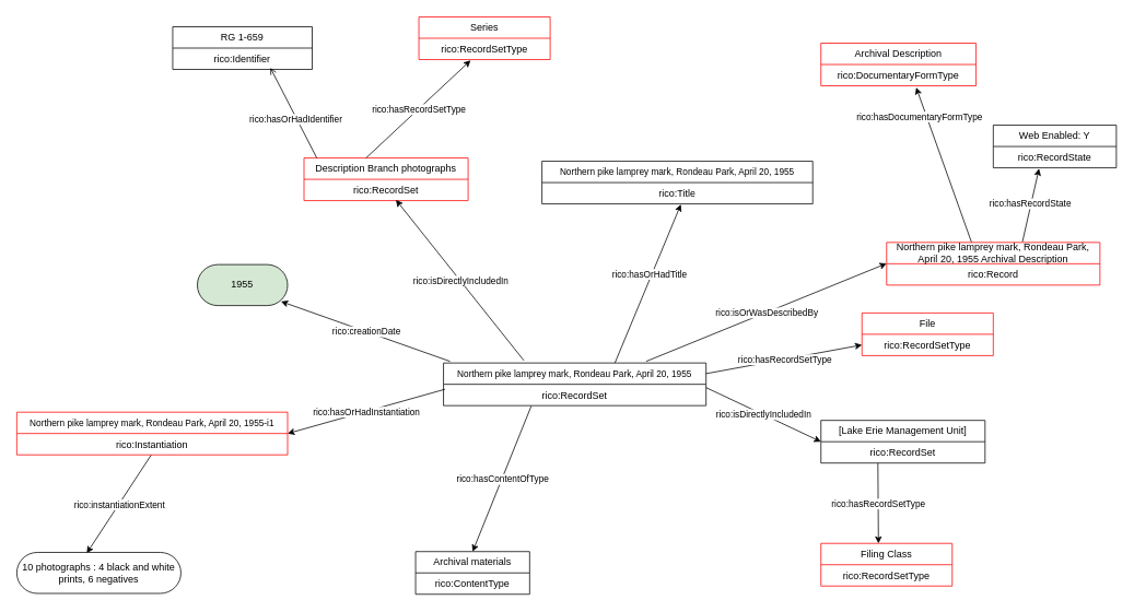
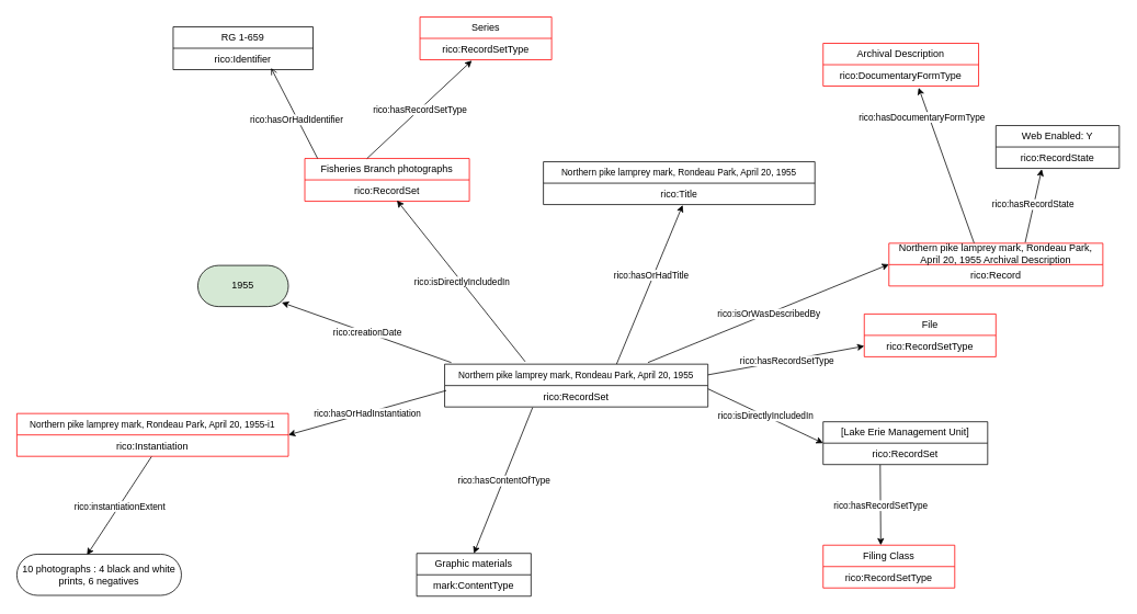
  <mxCell id="0" />
  <mxCell id="1" parent="0" />
  <mxCell id="2" value="&lt;span style=&quot;font-size: 11px;&quot;&gt;Northern pike lamprey mark, Rondeau Park, April 20, 1955&lt;/span&gt;" style="swimlane;fontStyle=0;childLayout=stackLayout;horizontal=1;startSize=26;fillColor=none;horizontalStack=0;resizeParent=1;resizeParentMax=0;resizeLast=0;collapsible=1;marginBottom=0;whiteSpace=wrap;html=1;" parent="1" vertex="1"><mxGeometry x="540" y="442" width="320" height="52" as="geometry" /></mxCell>
  <mxCell id="3" value="rico:RecordSet" style="text;strokeColor=none;fillColor=none;align=center;verticalAlign=top;spacingLeft=4;spacingRight=4;overflow=hidden;rotatable=0;points=[[0,0.5],[1,0.5]];portConstraint=eastwest;whiteSpace=wrap;html=1;" parent="2" vertex="1"><mxGeometry y="26" width="320" height="26" as="geometry" /></mxCell>
  <mxCell id="4" value="File" style="swimlane;fontStyle=0;childLayout=stackLayout;horizontal=1;startSize=26;fillColor=none;horizontalStack=0;resizeParent=1;resizeParentMax=0;resizeLast=0;collapsible=1;marginBottom=0;whiteSpace=wrap;html=1;strokeColor=#FF0000;" parent="1" vertex="1"><mxGeometry x="1050" y="381" width="160" height="52" as="geometry"><mxRectangle x="981" y="570" width="50" height="40" as="alternateBounds" /></mxGeometry></mxCell>
  <mxCell id="5" value="rico:RecordSetType&lt;div&gt;&lt;br&gt;&lt;/div&gt;" style="text;strokeColor=none;fillColor=none;align=center;verticalAlign=top;spacingLeft=4;spacingRight=4;overflow=hidden;rotatable=0;points=[[0,0.5],[1,0.5]];portConstraint=eastwest;whiteSpace=wrap;html=1;" parent="4" vertex="1"><mxGeometry y="26" width="160" height="26" as="geometry" /></mxCell>
  <mxCell id="6" value="" style="endArrow=classic;html=1;rounded=0;entryX=0;entryY=0.5;entryDx=0;entryDy=0;exitX=1;exitY=0.25;exitDx=0;exitDy=0;" parent="1" source="2" target="5" edge="1"><mxGeometry relative="1" as="geometry"><mxPoint x="910" y="442" as="sourcePoint" /><mxPoint x="830" y="462" as="targetPoint" /></mxGeometry></mxCell>
  <mxCell id="7" value="rico:hasRecordSetType" style="edgeLabel;resizable=0;html=1;;align=center;verticalAlign=middle;" parent="6" connectable="0" vertex="1"><mxGeometry relative="1" as="geometry" /></mxCell>
  <mxCell id="8" value="&lt;span style=&quot;font-size: 11px;&quot;&gt;Northern pike lamprey mark, Rondeau Park, April 20, 1955-i1&lt;/span&gt;" style="swimlane;fontStyle=0;childLayout=stackLayout;horizontal=1;startSize=26;fillColor=none;horizontalStack=0;resizeParent=1;resizeParentMax=0;resizeLast=0;collapsible=1;marginBottom=0;whiteSpace=wrap;html=1;strokeColor=#FF0000;" parent="1" vertex="1"><mxGeometry x="20" y="502" width="330" height="52" as="geometry" /></mxCell>
  <mxCell id="9" value="rico:Instantiation&lt;div&gt;&lt;br&gt;&lt;/div&gt;" style="text;strokeColor=none;fillColor=none;align=center;verticalAlign=top;spacingLeft=4;spacingRight=4;overflow=hidden;rotatable=0;points=[[0,0.5],[1,0.5]];portConstraint=eastwest;whiteSpace=wrap;html=1;" parent="8" vertex="1"><mxGeometry y="26" width="330" height="26" as="geometry" /></mxCell>
  <mxCell id="10" value="" style="endArrow=classic;html=1;rounded=0;entryX=1;entryY=0.5;entryDx=0;entryDy=0;exitX=0.006;exitY=0.231;exitDx=0;exitDy=0;exitPerimeter=0;" parent="1" source="3" target="8" edge="1"><mxGeometry relative="1" as="geometry"><mxPoint x="510" y="472" as="sourcePoint" /><mxPoint x="330" y="562" as="targetPoint" /></mxGeometry></mxCell>
  <mxCell id="11" value="rico:hasOrHadInstantiation" style="edgeLabel;resizable=0;html=1;;align=center;verticalAlign=middle;" parent="10" connectable="0" vertex="1"><mxGeometry relative="1" as="geometry" /></mxCell>
  <mxCell id="12" value="" style="endArrow=classic;html=1;rounded=0;exitX=0.496;exitY=1.013;exitDx=0;exitDy=0;exitPerimeter=0;entryX=0.426;entryY=0.02;entryDx=0;entryDy=0;entryPerimeter=0;" parent="1" source="9" target="14" edge="1"><mxGeometry relative="1" as="geometry"><mxPoint x="186" y="562" as="sourcePoint" /><mxPoint x="185" y="732" as="targetPoint" /></mxGeometry></mxCell>
  <mxCell id="13" value="rico:instantiationExtent" style="edgeLabel;resizable=0;html=1;;align=center;verticalAlign=middle;" parent="12" connectable="0" vertex="1"><mxGeometry relative="1" as="geometry" /></mxCell>
  <mxCell id="14" value="10 photographs : 4 black and white prints, 6 negatives" style="html=1;whiteSpace=wrap;rounded=1;arcSize=50;strokeColor=#000000;" parent="1" vertex="1"><mxGeometry x="20" y="673" width="200" height="50" as="geometry" /></mxCell>
  <mxCell id="15" value="" style="endArrow=classic;html=1;rounded=0;entryX=0;entryY=-0.013;entryDx=0;entryDy=0;entryPerimeter=0;exitX=0.772;exitY=-0.038;exitDx=0;exitDy=0;exitPerimeter=0;" parent="1" source="2" target="18" edge="1"><mxGeometry relative="1" as="geometry"><mxPoint x="780" y="422" as="sourcePoint" /><mxPoint x="1020" y="312" as="targetPoint" /></mxGeometry></mxCell>
  <mxCell id="16" value="rico:isOrWasDescribedBy" style="edgeLabel;resizable=0;html=1;;align=center;verticalAlign=middle;" parent="15" connectable="0" vertex="1"><mxGeometry relative="1" as="geometry" /></mxCell>
  <mxCell id="17" value="&lt;font style=&quot;font-size: 12px;&quot;&gt;Northern pike lamprey mark, Rondeau Park, April 20, 1955 Archival Description&lt;/font&gt;" style="swimlane;fontStyle=0;childLayout=stackLayout;horizontal=1;startSize=26;fillColor=none;horizontalStack=0;resizeParent=1;resizeParentMax=0;resizeLast=0;collapsible=1;marginBottom=0;whiteSpace=wrap;html=1;strokeColor=#FF0000;" parent="1" vertex="1"><mxGeometry x="1080" y="295" width="260" height="52" as="geometry" /></mxCell>
  <mxCell id="18" value="rico:Record" style="text;strokeColor=none;fillColor=none;align=center;verticalAlign=top;spacingLeft=4;spacingRight=4;overflow=hidden;rotatable=0;points=[[0,0.5],[1,0.5]];portConstraint=eastwest;whiteSpace=wrap;html=1;" parent="17" vertex="1"><mxGeometry y="26" width="260" height="26" as="geometry" /></mxCell>
  <mxCell id="19" value="&lt;span style=&quot;font-size: 11px;&quot;&gt;Northern pike lamprey mark, Rondeau Park, April 20, 1955&lt;/span&gt;" style="swimlane;fontStyle=0;childLayout=stackLayout;horizontal=1;startSize=26;fillColor=none;horizontalStack=0;resizeParent=1;resizeParentMax=0;resizeLast=0;collapsible=1;marginBottom=0;whiteSpace=wrap;html=1;" parent="1" vertex="1"><mxGeometry x="660" y="196" width="330" height="52" as="geometry"><mxRectangle x="981" y="570" width="50" height="40" as="alternateBounds" /></mxGeometry></mxCell>
  <mxCell id="20" value="rico:Title&lt;div&gt;&lt;br&gt;&lt;/div&gt;" style="text;strokeColor=none;fillColor=none;align=center;verticalAlign=top;spacingLeft=4;spacingRight=4;overflow=hidden;rotatable=0;points=[[0,0.5],[1,0.5]];portConstraint=eastwest;whiteSpace=wrap;html=1;" parent="19" vertex="1"><mxGeometry y="26" width="330" height="26" as="geometry" /></mxCell>
  <mxCell id="21" value="" style="endArrow=classic;html=1;rounded=0;exitX=0.653;exitY=-0.003;exitDx=0;exitDy=0;exitPerimeter=0;entryX=0.513;entryY=1.026;entryDx=0;entryDy=0;entryPerimeter=0;" parent="1" source="2" target="20" edge="1"><mxGeometry relative="1" as="geometry"><mxPoint x="600" y="402" as="sourcePoint" /><mxPoint x="600" y="302" as="targetPoint" /></mxGeometry></mxCell>
  <mxCell id="22" value="rico:hasOrHadTitle" style="edgeLabel;resizable=0;html=1;;align=center;verticalAlign=middle;" parent="21" connectable="0" vertex="1"><mxGeometry relative="1" as="geometry"><mxPoint x="1" y="-11" as="offset" /></mxGeometry></mxCell>
  <mxCell id="23" value="Archival Description" style="swimlane;fontStyle=0;childLayout=stackLayout;horizontal=1;startSize=26;fillColor=none;horizontalStack=0;resizeParent=1;resizeParentMax=0;resizeLast=0;collapsible=1;marginBottom=0;whiteSpace=wrap;html=1;strokeColor=#FF0000;" parent="1" vertex="1"><mxGeometry x="1000" y="52" width="189" height="52" as="geometry"><mxRectangle x="981" y="570" width="50" height="40" as="alternateBounds" /></mxGeometry></mxCell>
  <mxCell id="24" value="rico:DocumentaryFormType&lt;div&gt;&lt;br&gt;&lt;/div&gt;" style="text;strokeColor=none;fillColor=none;align=center;verticalAlign=top;spacingLeft=4;spacingRight=4;overflow=hidden;rotatable=0;points=[[0,0.5],[1,0.5]];portConstraint=eastwest;whiteSpace=wrap;html=1;" parent="23" vertex="1"><mxGeometry y="26" width="189" height="26" as="geometry" /></mxCell>
  <mxCell id="25" value="" style="endArrow=classic;html=1;rounded=0;entryX=0.614;entryY=1.077;entryDx=0;entryDy=0;entryPerimeter=0;exitX=0.398;exitY=-0.006;exitDx=0;exitDy=0;exitPerimeter=0;" parent="1" source="17" target="24" edge="1"><mxGeometry relative="1" as="geometry"><mxPoint x="1116" y="292" as="sourcePoint" /><mxPoint x="1270" y="52" as="targetPoint" /></mxGeometry></mxCell>
  <mxCell id="26" value="rico:hasDocumentaryFormType" style="edgeLabel;resizable=0;html=1;;align=center;verticalAlign=middle;" parent="25" connectable="0" vertex="1"><mxGeometry relative="1" as="geometry"><mxPoint x="-30" y="-59" as="offset" /></mxGeometry></mxCell>
  <mxCell id="27" value="" style="endArrow=classic;html=1;rounded=0;exitX=0.637;exitY=-0.019;exitDx=0;exitDy=0;exitPerimeter=0;entryX=0.372;entryY=1.038;entryDx=0;entryDy=0;entryPerimeter=0;" parent="1" source="17" target="30" edge="1"><mxGeometry relative="1" as="geometry"><mxPoint x="1230" y="228" as="sourcePoint" /><mxPoint x="1270" y="-48" as="targetPoint" /></mxGeometry></mxCell>
  <mxCell id="28" value="rico:hasRecordState" style="edgeLabel;resizable=0;html=1;;align=center;verticalAlign=middle;" parent="27" connectable="0" vertex="1"><mxGeometry relative="1" as="geometry"><mxPoint x="-1" y="-2" as="offset" /></mxGeometry></mxCell>
  <mxCell id="29" value="Web Enabled: Y" style="swimlane;fontStyle=0;childLayout=stackLayout;horizontal=1;startSize=26;fillColor=none;horizontalStack=0;resizeParent=1;resizeParentMax=0;resizeLast=0;collapsible=1;marginBottom=0;whiteSpace=wrap;html=1;" parent="1" vertex="1"><mxGeometry x="1210" y="152" width="150" height="52" as="geometry"><mxRectangle x="981" y="570" width="50" height="40" as="alternateBounds" /></mxGeometry></mxCell>
  <mxCell id="30" value="rico:RecordState&lt;div&gt;&lt;br&gt;&lt;/div&gt;" style="text;strokeColor=none;fillColor=none;align=center;verticalAlign=top;spacingLeft=4;spacingRight=4;overflow=hidden;rotatable=0;points=[[0,0.5],[1,0.5]];portConstraint=eastwest;whiteSpace=wrap;html=1;" parent="29" vertex="1"><mxGeometry y="26" width="150" height="26" as="geometry" /></mxCell>
  <mxCell id="31" value="[Lake Erie Management Unit]" style="swimlane;fontStyle=0;childLayout=stackLayout;horizontal=1;startSize=26;fillColor=none;horizontalStack=0;resizeParent=1;resizeParentMax=0;resizeLast=0;collapsible=1;marginBottom=0;whiteSpace=wrap;html=1;strokeColor=#000000;" parent="1" vertex="1"><mxGeometry x="1000" y="512" width="200" height="52" as="geometry" /></mxCell>
  <mxCell id="32" value="rico:RecordSet" style="text;strokeColor=none;fillColor=none;align=center;verticalAlign=top;spacingLeft=4;spacingRight=4;overflow=hidden;rotatable=0;points=[[0,0.5],[1,0.5]];portConstraint=eastwest;whiteSpace=wrap;html=1;" parent="31" vertex="1"><mxGeometry y="26" width="200" height="26" as="geometry" /></mxCell>
  <mxCell id="33" value="" style="endArrow=classic;html=1;rounded=0;entryX=0.438;entryY=0;entryDx=0;entryDy=0;entryPerimeter=0;exitX=0.347;exitY=1.013;exitDx=0;exitDy=0;exitPerimeter=0;" parent="1" source="32" target="35" edge="1"><mxGeometry relative="1" as="geometry"><mxPoint x="1070" y="572" as="sourcePoint" /><mxPoint x="1270" y="672" as="targetPoint" /></mxGeometry></mxCell>
  <mxCell id="34" value="rico:hasRecordSetType" style="edgeLabel;resizable=0;html=1;;align=center;verticalAlign=middle;" parent="33" connectable="0" vertex="1"><mxGeometry relative="1" as="geometry" /></mxCell>
  <mxCell id="35" value="Filing Class" style="swimlane;fontStyle=0;childLayout=stackLayout;horizontal=1;startSize=26;fillColor=none;horizontalStack=0;resizeParent=1;resizeParentMax=0;resizeLast=0;collapsible=1;marginBottom=0;whiteSpace=wrap;html=1;strokeColor=#FF0000;" parent="1" vertex="1"><mxGeometry x="1000" y="662" width="160" height="52" as="geometry"><mxRectangle x="981" y="570" width="50" height="40" as="alternateBounds" /></mxGeometry></mxCell>
  <mxCell id="36" value="rico:RecordSetType&lt;div&gt;&lt;br&gt;&lt;/div&gt;" style="text;strokeColor=none;fillColor=none;align=center;verticalAlign=top;spacingLeft=4;spacingRight=4;overflow=hidden;rotatable=0;points=[[0,0.5],[1,0.5]];portConstraint=eastwest;whiteSpace=wrap;html=1;" parent="35" vertex="1"><mxGeometry y="26" width="160" height="26" as="geometry" /></mxCell>
- <mxCell id="37" value="Description Branch photographs" style="swimlane;fontStyle=0;childLayout=stackLayout;horizontal=1;startSize=26;fillColor=none;horizontalStack=0;resizeParent=1;resizeParentMax=0;resizeLast=0;collapsible=1;marginBottom=0;whiteSpace=wrap;html=1;strokeColor=#FF0000;" parent="1" vertex="1"><mxGeometry x="370" y="192" width="200" height="52" as="geometry" /></mxCell>
+ <mxCell id="37" value="Fisheries Branch photographs" style="swimlane;fontStyle=0;childLayout=stackLayout;horizontal=1;startSize=26;fillColor=none;horizontalStack=0;resizeParent=1;resizeParentMax=0;resizeLast=0;collapsible=1;marginBottom=0;whiteSpace=wrap;html=1;strokeColor=#FF0000;" parent="1" vertex="1"><mxGeometry x="370" y="192" width="200" height="52" as="geometry" /></mxCell>
  <mxCell id="38" value="rico:RecordSet" style="text;strokeColor=none;fillColor=none;align=center;verticalAlign=top;spacingLeft=4;spacingRight=4;overflow=hidden;rotatable=0;points=[[0,0.5],[1,0.5]];portConstraint=eastwest;whiteSpace=wrap;html=1;" parent="37" vertex="1"><mxGeometry y="26" width="200" height="26" as="geometry" /></mxCell>
  <mxCell id="39" value="" style="endArrow=open;html=1;rounded=0;exitX=0.078;exitY=0;exitDx=0;exitDy=0;exitPerimeter=0;entryX=0.7;entryY=0.923;entryDx=0;entryDy=0;entryPerimeter=0;" parent="1" source="37" target="42" edge="1"><mxGeometry relative="1" as="geometry"><mxPoint x="419" y="49" as="sourcePoint" /><mxPoint x="290" y="-48" as="targetPoint" /></mxGeometry></mxCell>
  <mxCell id="40" value="rico:hasOrHadIdentifier" style="edgeLabel;resizable=0;html=1;;align=center;verticalAlign=middle;" parent="39" connectable="0" vertex="1"><mxGeometry relative="1" as="geometry"><mxPoint x="2" y="8" as="offset" /></mxGeometry></mxCell>
  <mxCell id="41" value="RG 1-659" style="swimlane;fontStyle=0;childLayout=stackLayout;horizontal=1;startSize=26;fillColor=none;horizontalStack=0;resizeParent=1;resizeParentMax=0;resizeLast=0;collapsible=1;marginBottom=0;whiteSpace=wrap;html=1;" parent="1" vertex="1"><mxGeometry x="210" y="32" width="170" height="52" as="geometry"><mxRectangle x="981" y="570" width="50" height="40" as="alternateBounds" /></mxGeometry></mxCell>
  <mxCell id="42" value="rico:Identifier&lt;div&gt;&lt;br&gt;&lt;/div&gt;" style="text;strokeColor=none;fillColor=none;align=center;verticalAlign=top;spacingLeft=4;spacingRight=4;overflow=hidden;rotatable=0;points=[[0,0.5],[1,0.5]];portConstraint=eastwest;whiteSpace=wrap;html=1;" parent="41" vertex="1"><mxGeometry y="26" width="170" height="26" as="geometry" /></mxCell>
  <mxCell id="43" value="" style="endArrow=classic;html=1;rounded=0;entryX=0.394;entryY=1.038;entryDx=0;entryDy=0;exitX=0.378;exitY=0;exitDx=0;exitDy=0;exitPerimeter=0;entryPerimeter=0;" parent="1" source="37" target="46" edge="1"><mxGeometry relative="1" as="geometry"><mxPoint x="460" as="sourcePoint" y="72" /><mxPoint x="470" y="-68" as="targetPoint" /></mxGeometry></mxCell>
  <mxCell id="44" value="rico:hasRecordSetType" style="edgeLabel;resizable=0;html=1;;align=center;verticalAlign=middle;" parent="43" connectable="0" vertex="1"><mxGeometry relative="1" as="geometry" /></mxCell>
  <mxCell id="45" value="Series" style="swimlane;fontStyle=0;childLayout=stackLayout;horizontal=1;startSize=26;fillColor=none;horizontalStack=0;resizeParent=1;resizeParentMax=0;resizeLast=0;collapsible=1;marginBottom=0;whiteSpace=wrap;html=1;strokeColor=#FF0000;" parent="1" vertex="1"><mxGeometry x="510" y="20" width="160" height="52" as="geometry"><mxRectangle x="981" y="570" width="50" height="40" as="alternateBounds" /></mxGeometry></mxCell>
  <mxCell id="46" value="rico:RecordSetType&lt;div&gt;&lt;br&gt;&lt;/div&gt;" style="text;strokeColor=none;fillColor=none;align=center;verticalAlign=top;spacingLeft=4;spacingRight=4;overflow=hidden;rotatable=0;points=[[0,0.5],[1,0.5]];portConstraint=eastwest;whiteSpace=wrap;html=1;" parent="45" vertex="1"><mxGeometry y="26" width="160" height="26" as="geometry" /></mxCell>
  <mxCell id="47" value="" style="endArrow=classic;html=1;rounded=0;exitX=0.306;exitY=-0.058;exitDx=0;exitDy=0;exitPerimeter=0;strokeColor=#000000;entryX=0.56;entryY=0.962;entryDx=0;entryDy=0;entryPerimeter=0;" parent="1" source="2" target="38" edge="1"><mxGeometry relative="1" as="geometry"><mxPoint x="610" y="372" as="sourcePoint" /><mxPoint x="480" y="292" as="targetPoint" /></mxGeometry></mxCell>
  <mxCell id="48" value="rico:isDirectlyIncludedIn" style="edgeLabel;resizable=0;html=1;;align=center;verticalAlign=middle;" parent="47" connectable="0" vertex="1"><mxGeometry relative="1" as="geometry" /></mxCell>
  <mxCell id="49" value="" style="endArrow=classic;html=1;rounded=0;strokeColor=#000000;entryX=0;entryY=0.5;entryDx=0;entryDy=0;" parent="1" target="31" edge="1"><mxGeometry relative="1" as="geometry"><mxPoint x="860" y="472" as="sourcePoint" /><mxPoint x="1042" y="592" as="targetPoint" /></mxGeometry></mxCell>
  <mxCell id="50" value="rico:isDirectlyIncludedIn" style="edgeLabel;resizable=0;html=1;;align=center;verticalAlign=middle;" parent="49" connectable="0" vertex="1"><mxGeometry relative="1" as="geometry" /></mxCell>
- <mxCell id="51" value="Archival materials" style="swimlane;fontStyle=0;childLayout=stackLayout;horizontal=1;startSize=26;fillColor=none;horizontalStack=0;resizeParent=1;resizeParentMax=0;resizeLast=0;collapsible=1;marginBottom=0;whiteSpace=wrap;html=1;" parent="1" vertex="1"><mxGeometry x="506" y="672" width="139" height="52" as="geometry"><mxRectangle x="981" y="570" width="50" height="40" as="alternateBounds" /></mxGeometry></mxCell>
- <mxCell id="52" value="rico:ContentType&lt;div&gt;&lt;br&gt;&lt;/div&gt;" style="text;strokeColor=none;fillColor=none;align=center;verticalAlign=top;spacingLeft=4;spacingRight=4;overflow=hidden;rotatable=0;points=[[0,0.5],[1,0.5]];portConstraint=eastwest;whiteSpace=wrap;html=1;" parent="51" vertex="1"><mxGeometry y="26" width="139" height="26" as="geometry" /></mxCell>
+ <mxCell id="51" value="Graphic materials" style="swimlane;fontStyle=0;childLayout=stackLayout;horizontal=1;startSize=26;fillColor=none;horizontalStack=0;resizeParent=1;resizeParentMax=0;resizeLast=0;collapsible=1;marginBottom=0;whiteSpace=wrap;html=1;" parent="1" vertex="1"><mxGeometry x="506" y="672" width="139" height="52" as="geometry"><mxRectangle x="981" y="570" width="50" height="40" as="alternateBounds" /></mxGeometry></mxCell>
+ <mxCell id="52" value="mark:ContentType&lt;div&gt;&lt;br&gt;&lt;/div&gt;" style="text;strokeColor=none;fillColor=none;align=center;verticalAlign=top;spacingLeft=4;spacingRight=4;overflow=hidden;rotatable=0;points=[[0,0.5],[1,0.5]];portConstraint=eastwest;whiteSpace=wrap;html=1;" parent="51" vertex="1"><mxGeometry y="26" width="139" height="26" as="geometry" /></mxCell>
  <mxCell id="53" value="" style="endArrow=classic;html=1;rounded=0;exitX=0.334;exitY=1.026;exitDx=0;exitDy=0;exitPerimeter=0;entryX=0.5;entryY=0;entryDx=0;entryDy=0;" parent="1" source="3" target="51" edge="1"><mxGeometry relative="1" as="geometry"><mxPoint x="460" y="752" as="sourcePoint" /><mxPoint x="630" y="752" as="targetPoint" /></mxGeometry></mxCell>
  <mxCell id="54" value="rico:hasContentOfType" style="edgeLabel;resizable=0;html=1;;align=center;verticalAlign=middle;" parent="53" connectable="0" vertex="1"><mxGeometry relative="1" as="geometry" /></mxCell>
  <mxCell id="55" value="1955" style="html=1;whiteSpace=wrap;rounded=1;arcSize=50;fillColor=#d5e8d4;" parent="1" vertex="1"><mxGeometry x="240" y="322" width="110" height="50" as="geometry" /></mxCell>
  <mxCell id="56" value="" style="endArrow=classic;html=1;rounded=0;exitX=0.025;exitY=-0.038;exitDx=0;exitDy=0;exitPerimeter=0;entryX=0.927;entryY=0.9;entryDx=0;entryDy=0;entryPerimeter=0;" parent="1" source="2" target="55" edge="1"><mxGeometry relative="1" as="geometry"><mxPoint x="480" y="402" as="sourcePoint" /><mxPoint x="360" y="362" as="targetPoint" /></mxGeometry></mxCell>
  <mxCell id="57" value="rico:creationDate" style="edgeLabel;resizable=0;html=1;;align=center;verticalAlign=middle;" parent="56" connectable="0" vertex="1"><mxGeometry relative="1" as="geometry" /></mxCell>
